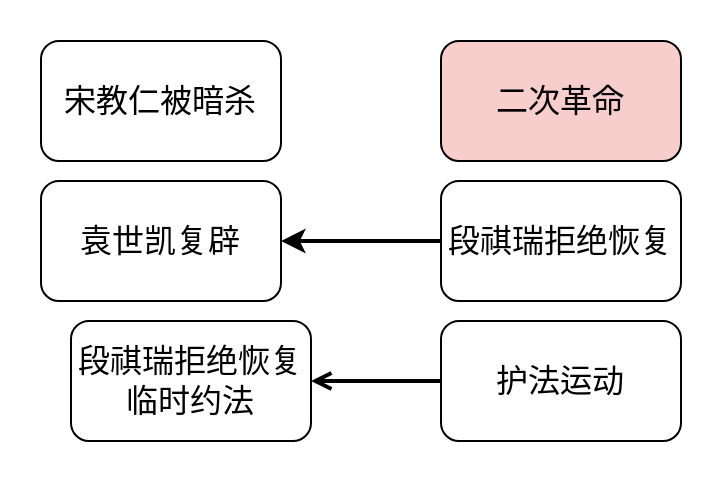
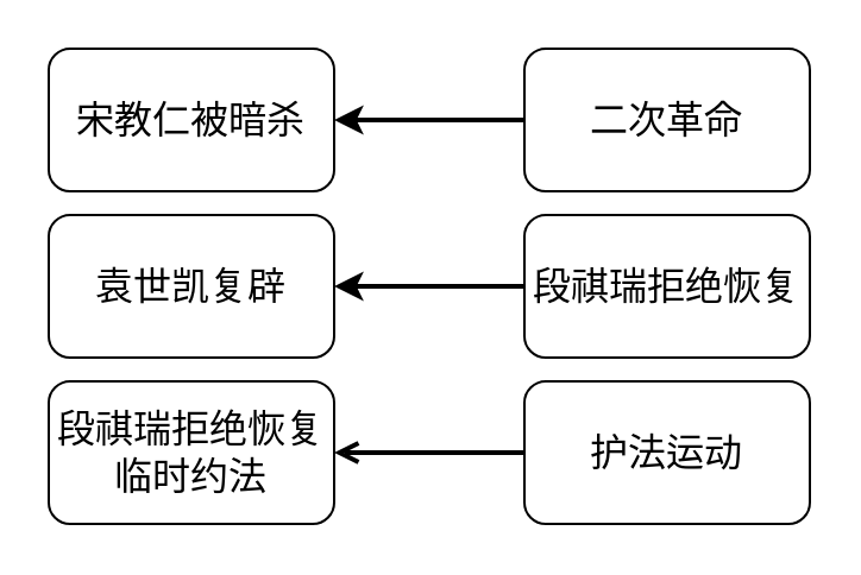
  <mxCell id="0" />
  <mxCell id="1" parent="0" />
  <mxCell id="2" value="&lt;font style=&quot;font-size: 16px;&quot;&gt;宋教仁被暗杀&lt;/font&gt;" style="rounded=1;whiteSpace=wrap;html=1;" vertex="1" parent="1"><mxGeometry x="20" y="20" width="120" height="60" as="geometry" /></mxCell>
  <mxCell id="3" value="&lt;font style=&quot;font-size: 16px;&quot;&gt;袁世凯复辟&lt;/font&gt;" style="rounded=1;whiteSpace=wrap;html=1;" vertex="1" parent="1"><mxGeometry x="20" y="90" width="120" height="60" as="geometry" /></mxCell>
- <mxCell id="4" value="&lt;font style=&quot;font-size: 16px;&quot;&gt;段祺瑞拒绝恢复&lt;br&gt;临时约法&lt;/font&gt;" style="rounded=1;whiteSpace=wrap;html=1;" vertex="1" parent="1"><mxGeometry x="35" y="160" width="120" height="60" as="geometry" /></mxCell>
- <mxCell id="6" value="&lt;font style=&quot;font-size: 16px;&quot;&gt;二次革命&lt;/font&gt;" style="rounded=1;whiteSpace=wrap;html=1;fillColor=#f8cecc;" vertex="1" parent="1"><mxGeometry x="220" y="20" width="120" height="60" as="geometry" /></mxCell>
+ <mxCell id="4" value="&lt;font style=&quot;font-size: 16px;&quot;&gt;段祺瑞拒绝恢复&lt;br&gt;临时约法&lt;/font&gt;" style="rounded=1;whiteSpace=wrap;html=1;" vertex="1" parent="1"><mxGeometry x="20" y="160" width="120" height="60" as="geometry" /></mxCell>
+ <mxCell id="5" style="edgeStyle=orthogonalEdgeStyle;rounded=0;orthogonalLoop=1;jettySize=auto;html=1;exitX=0;exitY=0.5;exitDx=0;exitDy=0;entryX=1;entryY=0.5;entryDx=0;entryDy=0;fontSize=16;strokeWidth=2;" edge="1" parent="1" source="6" target="2"><mxGeometry relative="1" as="geometry" /></mxCell>
+ <mxCell id="6" value="&lt;font style=&quot;font-size: 16px;&quot;&gt;二次革命&lt;/font&gt;" style="rounded=1;whiteSpace=wrap;html=1;" vertex="1" parent="1"><mxGeometry x="220" y="20" width="120" height="60" as="geometry" /></mxCell>
  <mxCell id="7" style="edgeStyle=orthogonalEdgeStyle;rounded=0;orthogonalLoop=1;jettySize=auto;html=1;exitX=0;exitY=0.5;exitDx=0;exitDy=0;entryX=1;entryY=0.5;entryDx=0;entryDy=0;fontSize=16;strokeWidth=2;" edge="1" parent="1" source="8" target="3"><mxGeometry relative="1" as="geometry" /></mxCell>
  <mxCell id="8" value="&lt;font style=&quot;font-size: 16px;&quot;&gt;段祺瑞拒绝恢复&lt;/font&gt;" style="rounded=1;whiteSpace=wrap;html=1;" vertex="1" parent="1"><mxGeometry x="220" y="90" width="120" height="60" as="geometry" /></mxCell>
  <mxCell id="9" style="edgeStyle=orthogonalEdgeStyle;rounded=0;orthogonalLoop=1;jettySize=auto;html=1;exitX=0;exitY=0.5;exitDx=0;exitDy=0;entryX=1;entryY=0.5;entryDx=0;entryDy=0;fontSize=16;strokeWidth=2;endArrow=open;" edge="1" parent="1" source="10" target="4"><mxGeometry relative="1" as="geometry" /></mxCell>
  <mxCell id="10" value="&lt;font style=&quot;font-size: 16px;&quot;&gt;护法运动&lt;/font&gt;" style="rounded=1;whiteSpace=wrap;html=1;" vertex="1" parent="1"><mxGeometry x="220" y="160" width="120" height="60" as="geometry" /></mxCell>
